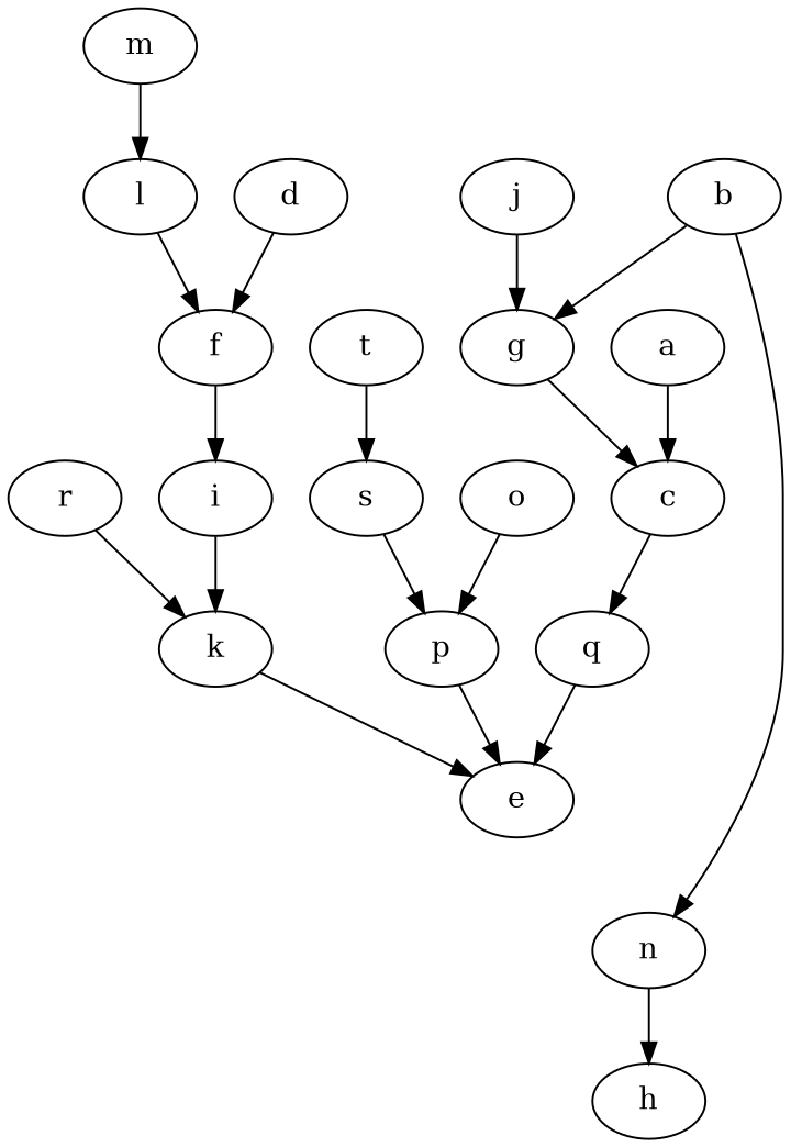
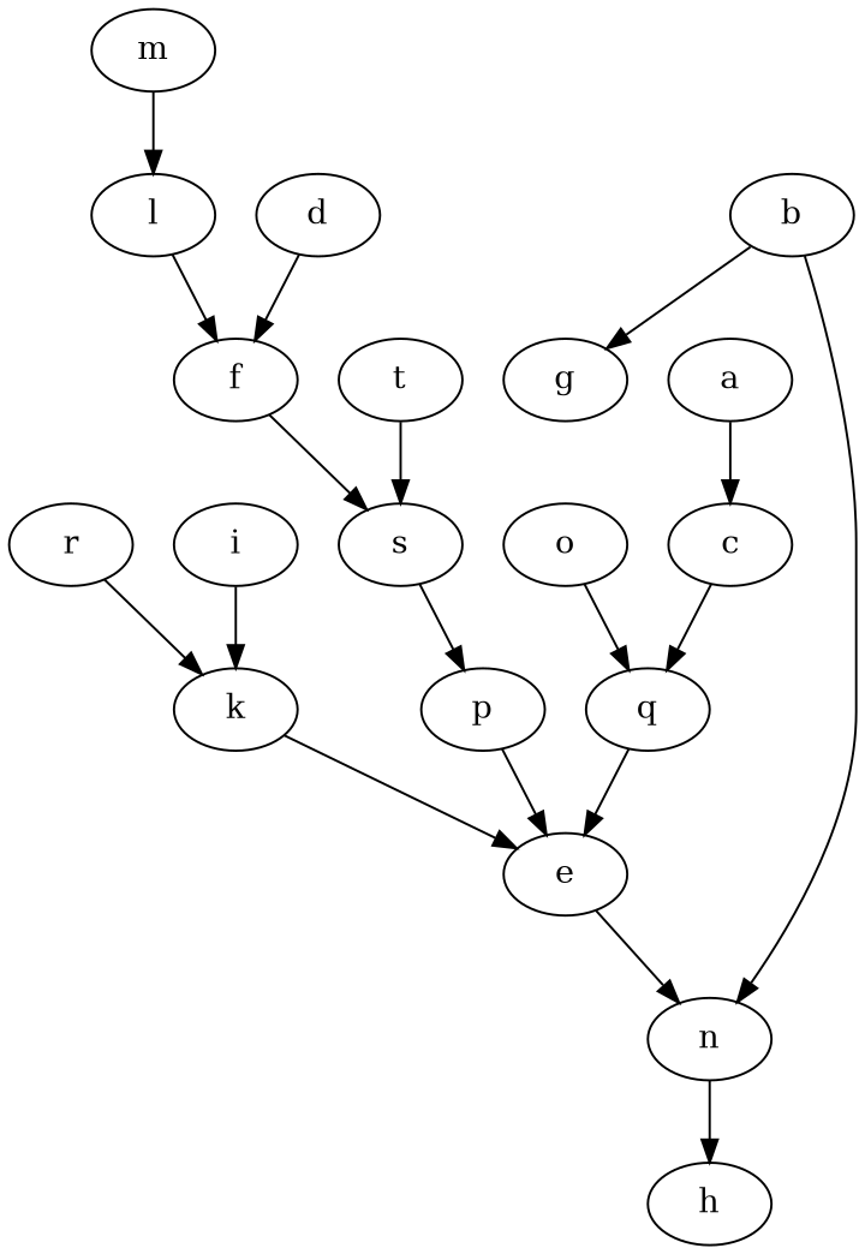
  digraph {
    m
    l
    f
    i
    n
    h
    g
    c
    d
    k
    e
    a
    q
    b
    p
    o
    r
    s
-   j
    t
    m -> l
    l -> f
-   f -> i
+   f -> s
    i -> k
    n -> h
-   g -> c
    c -> q
    d -> f
    k -> e
+   e -> n
    a -> c
    q -> e
    b -> n
    b -> g
    p -> e
-   o -> p
+   o -> q
    r -> k
    s -> p
-   j -> g
    t -> s
  }
